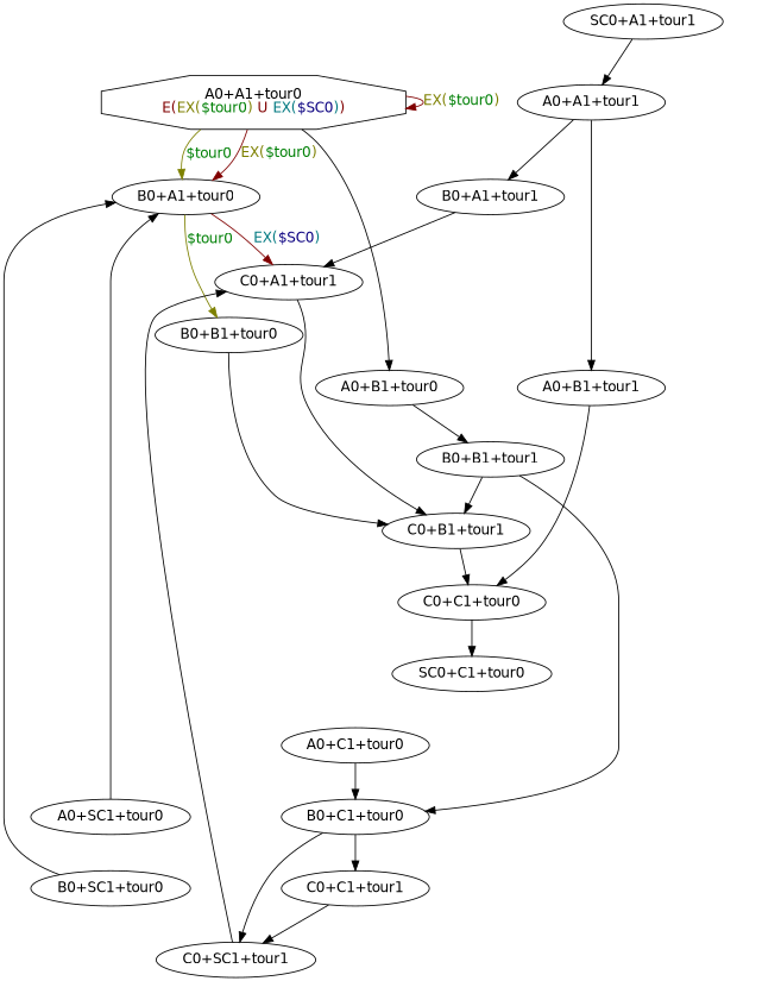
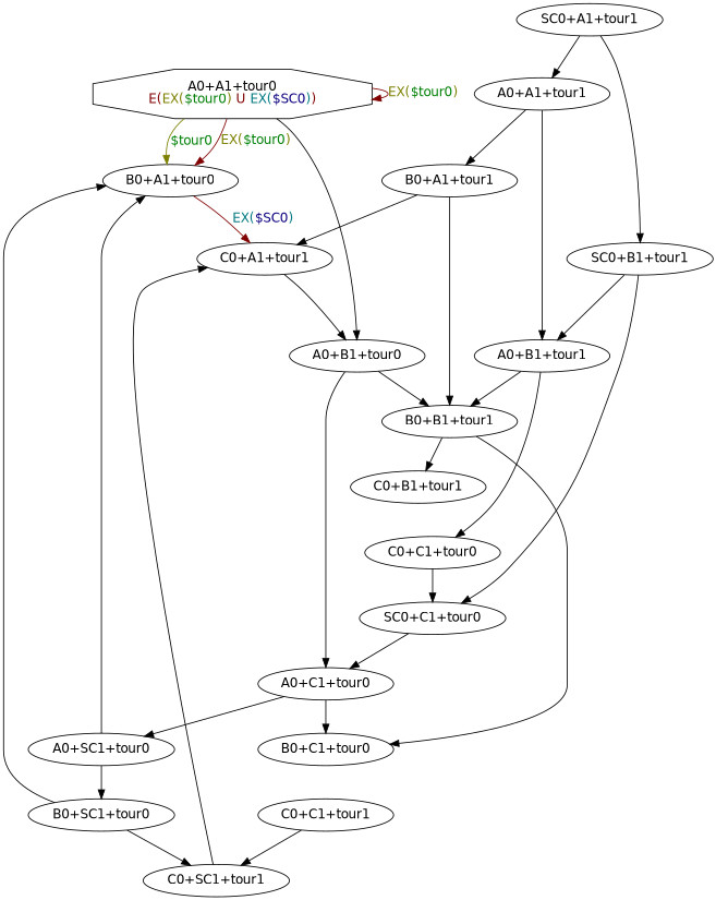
  digraph {
    fontname="DejaVu Sans"
    node [fontname="DejaVu Sans"]
    edge [fontname="DejaVu Sans"]
    n1 [label=<A0+A1+tour0<BR/><FONT COLOR="0.0 1 0.5">E(<FONT COLOR="0.17 1 0.5">EX(<FONT COLOR="0.34 1 0.5">$tour0</FONT>)</FONT> U <FONT COLOR="0.51 1 0.5">EX(<FONT COLOR="0.68 1 0.5">$SC0</FONT>)</FONT>)</FONT>> shape=octagon]
    n2 [label=<B0+A1+tour0>]
    n3 [label=<A0+B1+tour0>]
    n4 [label=<C0+A1+tour1>]
-   n5 [label=<B0+B1+tour0>]
    n6 [label=<B0+B1+tour1>]
    n7 [label=<A0+C1+tour0>]
    n8 [label=<C0+B1+tour1>]
    n9 [label=<SC0+A1+tour1>]
    n10 [label=<A0+A1+tour1>]
+   n11 [label=<SC0+B1+tour1>]
    n12 [label=<C0+C1+tour0>]
    n13 [label=<B0+A1+tour1>]
    n14 [label=<A0+B1+tour1>]
    n15 [label=<SC0+C1+tour0>]
    n16 [label=<B0+C1+tour0>]
    n17 [label=<C0+C1+tour1>]
    n18 [label=<A0+SC1+tour0>]
    n19 [label=<B0+SC1+tour0>]
    n20 [label=<C0+SC1+tour1>]
    n1 -> n1 [color="0.0 1 0.5" label=<<FONT COLOR="0.17 1 0.5">EX(<FONT COLOR="0.34 1 0.5">$tour0</FONT>)</FONT>>]
    n1 -> n2 [color="0.17 1 0.5" label=<<FONT COLOR="0.34 1 0.5">$tour0</FONT>>]
    n1 -> n2 [color="0.0 1 0.5" label=<<FONT COLOR="0.17 1 0.5">EX(<FONT COLOR="0.34 1 0.5">$tour0</FONT>)</FONT>>]
    n1 -> n3
    n2 -> n4 [color="0.0 1 0.5" label=<<FONT COLOR="0.51 1 0.5">EX(<FONT COLOR="0.68 1 0.5">$SC0</FONT>)</FONT>>]
-   n2 -> n5 [color="0.17 1 0.5" label=<<FONT COLOR="0.34 1 0.5">$tour0</FONT>>]
    n3 -> n6
-   n4 -> n8
-   n5 -> n8
+   n3 -> n7
+   n4 -> n3
    n6 -> n8
    n6 -> n16
    n7 -> n16
-   n8 -> n12
+   n7 -> n18
    n9 -> n10
+   n9 -> n11
    n10 -> n13
    n10 -> n14
+   n11 -> n14
+   n11 -> n15
    n12 -> n15
    n13 -> n4
+   n13 -> n6
+   n14 -> n6
    n14 -> n12
-   n16 -> n17
+   n15 -> n7
    n17 -> n20
    n18 -> n2
+   n18 -> n19
    n19 -> n2
-   n16 -> n20
+   n19 -> n20
    n20 -> n4
  }
